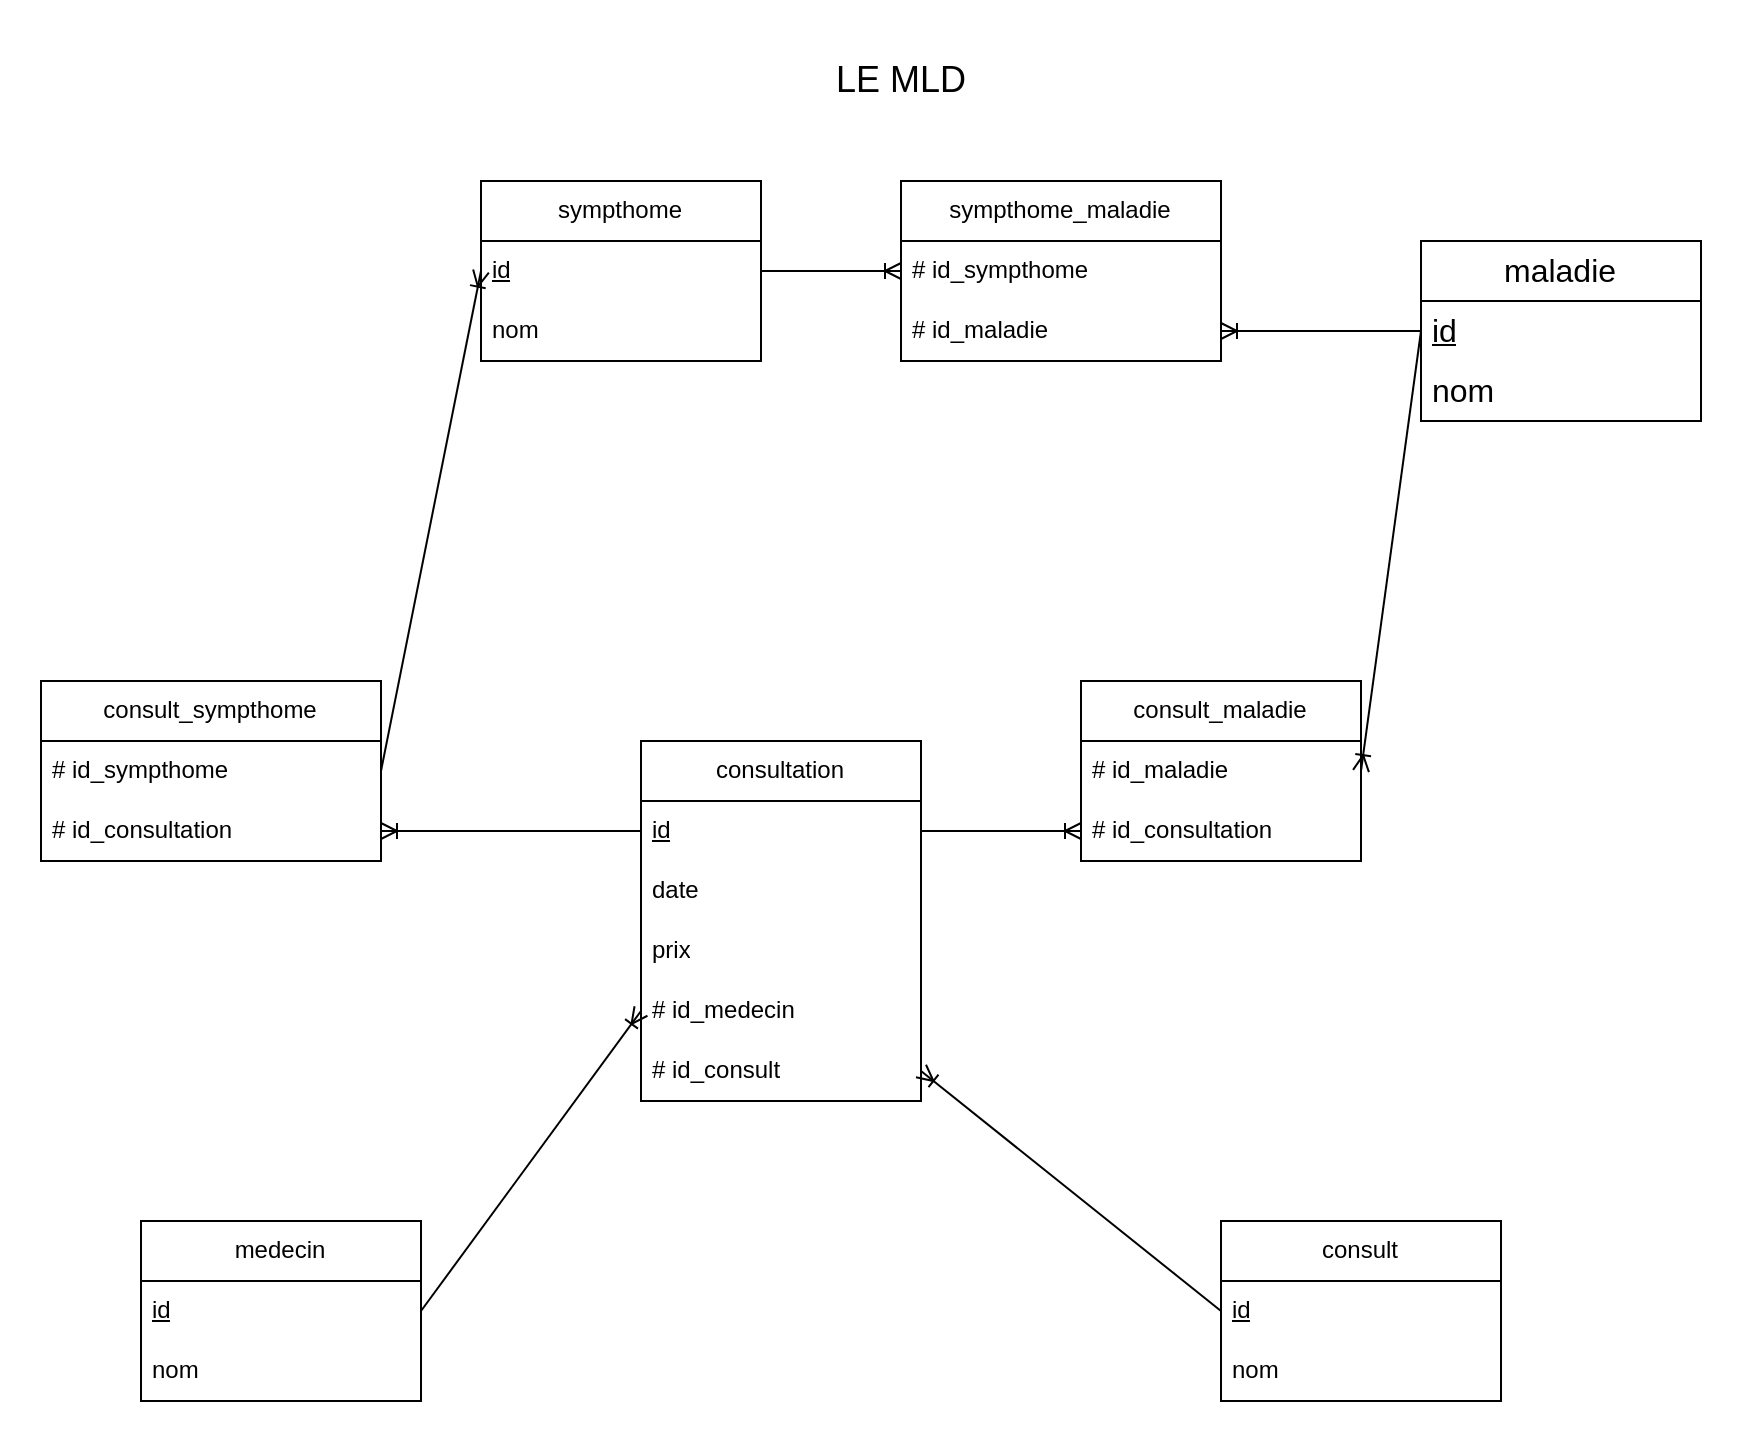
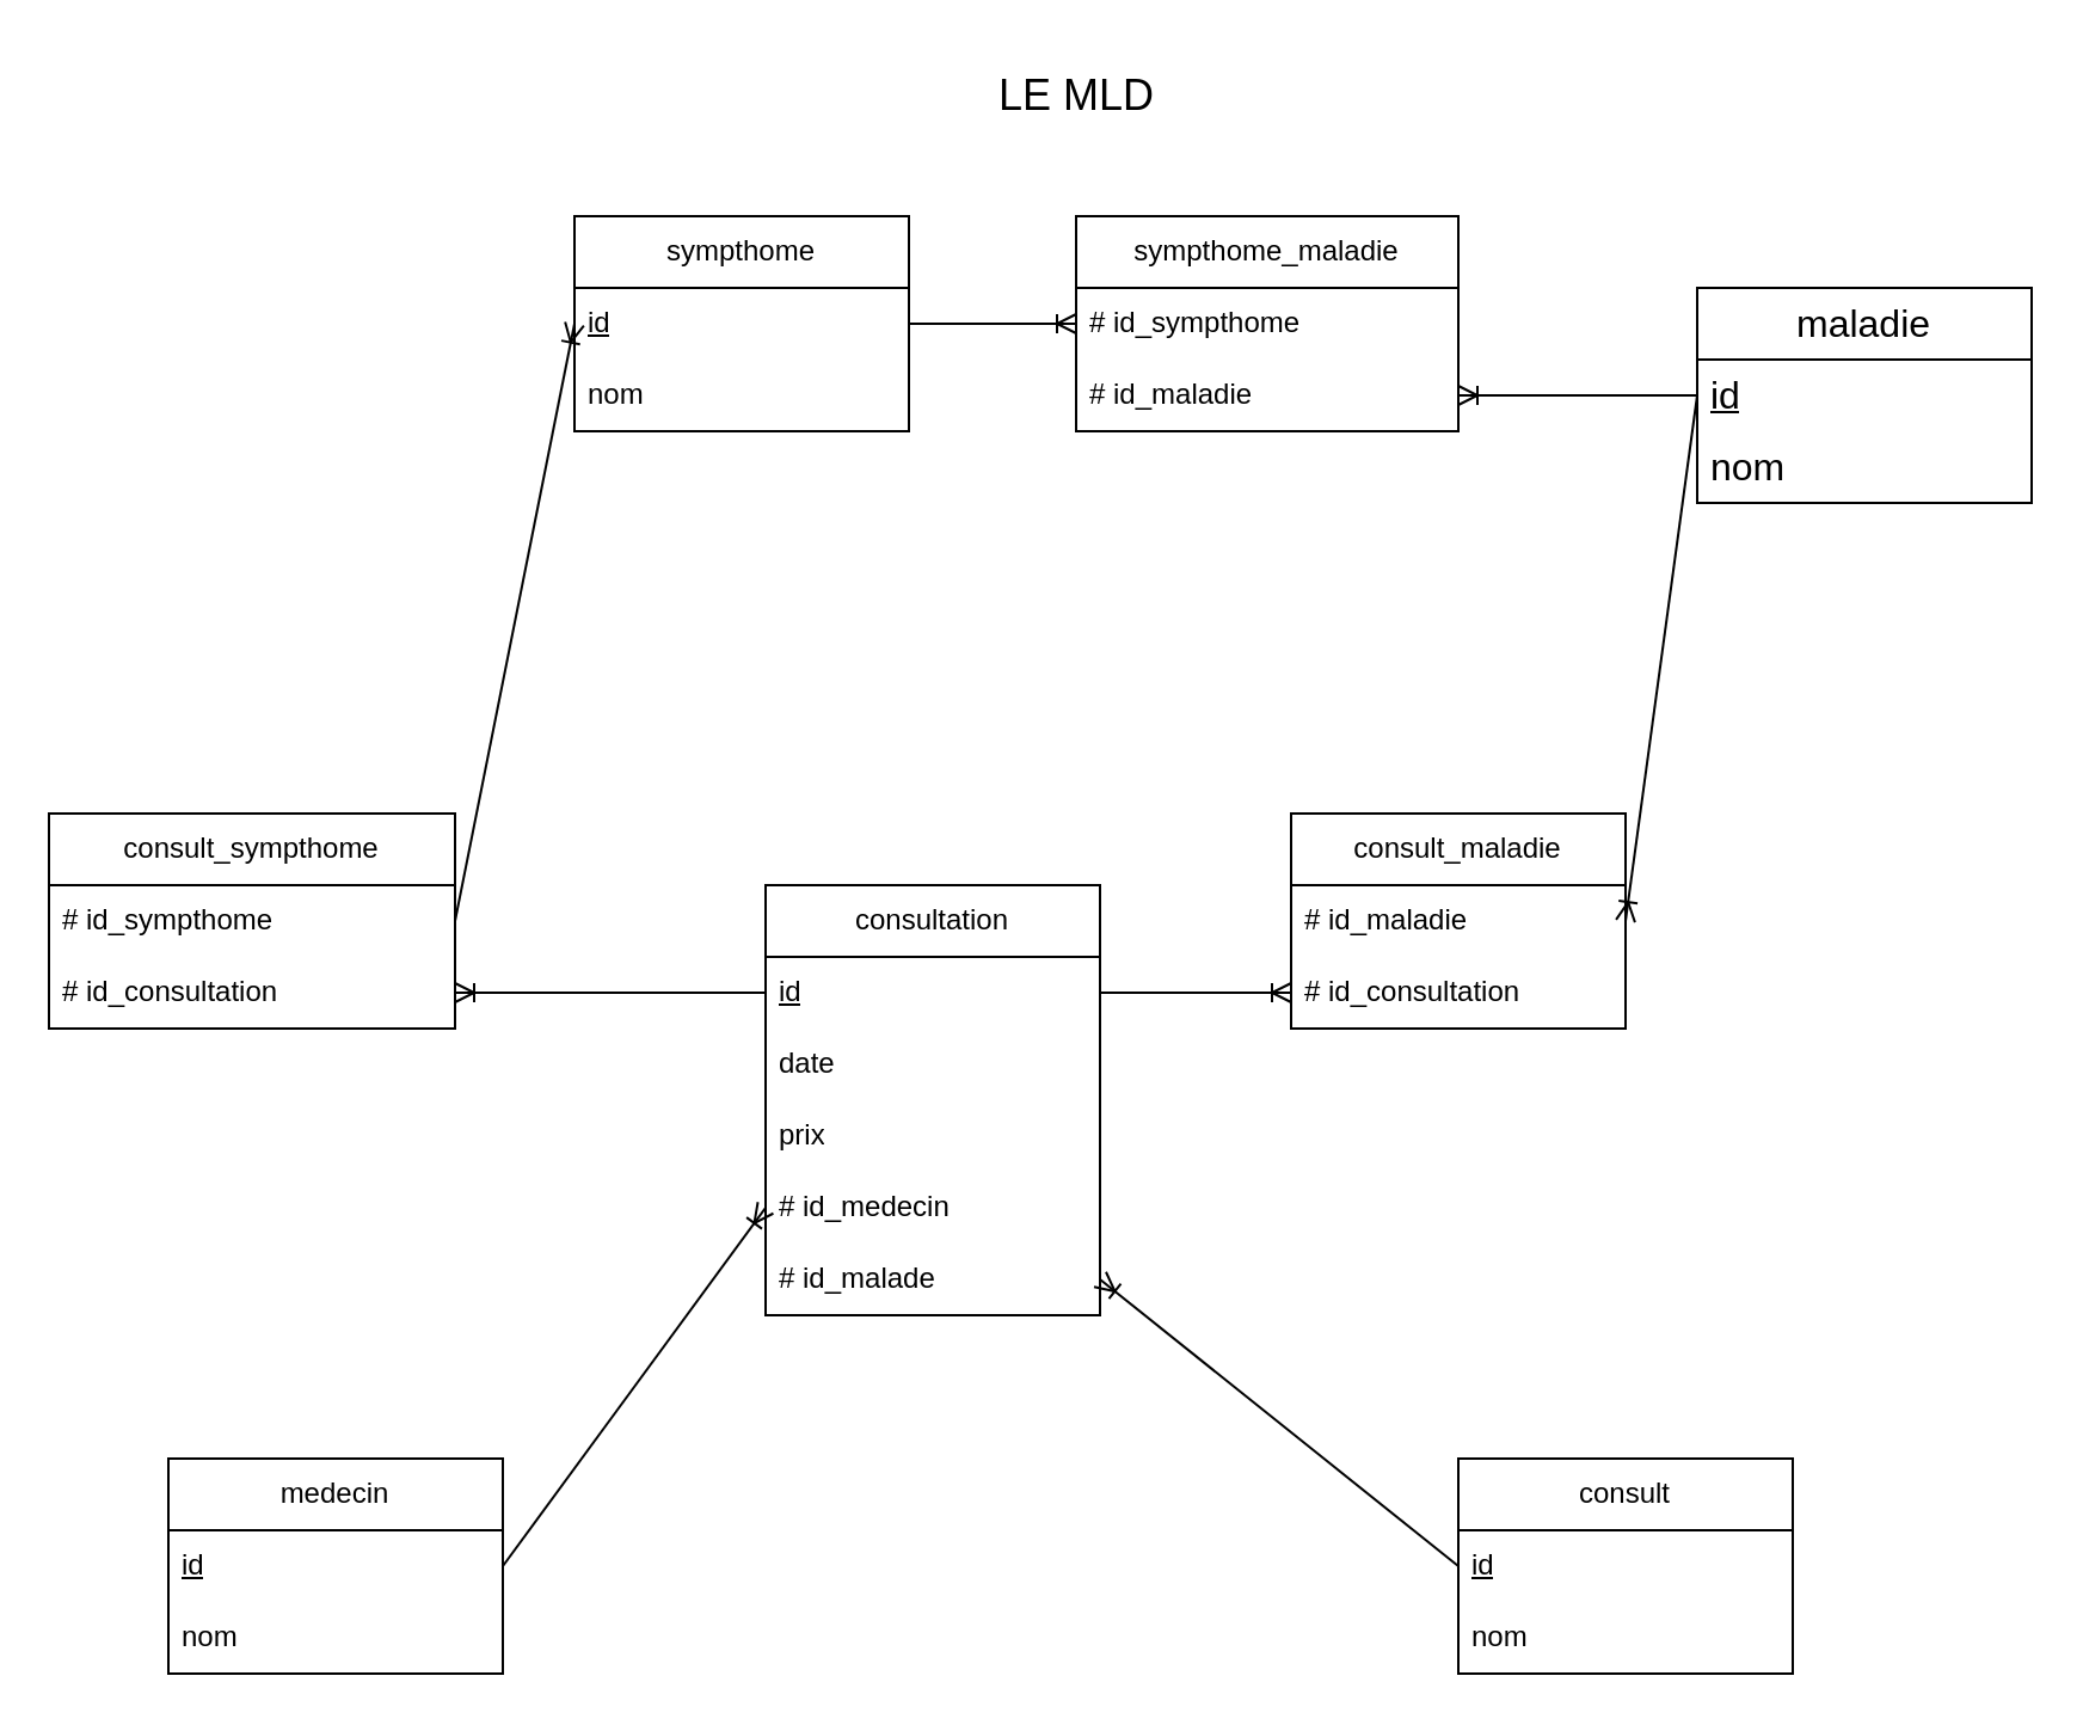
  <mxCell id="0" />
  <mxCell id="1" parent="0" />
  <mxCell id="2" value="&lt;font style=&quot;font-size: 18px;&quot;&gt;LE MLD&lt;/font&gt;" style="text;html=1;align=center;verticalAlign=middle;resizable=0;points=[];autosize=1;strokeColor=none;fillColor=none;fontSize=12;" parent="1" vertex="1"><mxGeometry x="405" y="20" width="90" height="40" as="geometry" /></mxCell>
  <mxCell id="3" value="&lt;font style=&quot;font-size: 12px;&quot;&gt;medecin&lt;/font&gt;" style="swimlane;fontStyle=0;childLayout=stackLayout;horizontal=1;startSize=30;horizontalStack=0;resizeParent=1;resizeParentMax=0;resizeLast=0;collapsible=1;marginBottom=0;whiteSpace=wrap;html=1;fontSize=12;" parent="1" vertex="1"><mxGeometry x="70" y="610" width="140" height="90" as="geometry" /></mxCell>
  <mxCell id="4" value="&lt;font style=&quot;font-size: 12px;&quot;&gt;&lt;u style=&quot;font-size: 12px;&quot;&gt;id&lt;/u&gt;&lt;/font&gt;" style="text;strokeColor=none;fillColor=none;align=left;verticalAlign=middle;spacingLeft=4;spacingRight=4;overflow=hidden;points=[[0,0.5],[1,0.5]];portConstraint=eastwest;rotatable=0;whiteSpace=wrap;html=1;fontSize=12;" parent="3" vertex="1"><mxGeometry y="30" width="140" height="30" as="geometry" /></mxCell>
  <mxCell id="5" value="&lt;font style=&quot;font-size: 12px;&quot;&gt;nom&lt;/font&gt;" style="text;strokeColor=none;fillColor=none;align=left;verticalAlign=middle;spacingLeft=4;spacingRight=4;overflow=hidden;points=[[0,0.5],[1,0.5]];portConstraint=eastwest;rotatable=0;whiteSpace=wrap;html=1;fontSize=12;" parent="3" vertex="1"><mxGeometry y="60" width="140" height="30" as="geometry" /></mxCell>
  <mxCell id="6" value="consultation" style="swimlane;fontStyle=0;childLayout=stackLayout;horizontal=1;startSize=30;horizontalStack=0;resizeParent=1;resizeParentMax=0;resizeLast=0;collapsible=1;marginBottom=0;whiteSpace=wrap;html=1;fontSize=12;" parent="1" vertex="1"><mxGeometry x="320" y="370" width="140" height="180" as="geometry" /></mxCell>
  <mxCell id="7" value="&lt;u style=&quot;font-size: 12px;&quot;&gt;id&lt;/u&gt;" style="text;strokeColor=none;fillColor=none;align=left;verticalAlign=middle;spacingLeft=4;spacingRight=4;overflow=hidden;points=[[0,0.5],[1,0.5]];portConstraint=eastwest;rotatable=0;whiteSpace=wrap;html=1;fontSize=12;" parent="6" vertex="1"><mxGeometry y="30" width="140" height="30" as="geometry" /></mxCell>
  <mxCell id="8" value="date" style="text;strokeColor=none;fillColor=none;align=left;verticalAlign=middle;spacingLeft=4;spacingRight=4;overflow=hidden;points=[[0,0.5],[1,0.5]];portConstraint=eastwest;rotatable=0;whiteSpace=wrap;html=1;fontSize=12;" parent="6" vertex="1"><mxGeometry y="60" width="140" height="30" as="geometry" /></mxCell>
  <mxCell id="9" value="prix" style="text;strokeColor=none;fillColor=none;align=left;verticalAlign=middle;spacingLeft=4;spacingRight=4;overflow=hidden;points=[[0,0.5],[1,0.5]];portConstraint=eastwest;rotatable=0;whiteSpace=wrap;html=1;fontSize=12;" parent="6" vertex="1"><mxGeometry y="90" width="140" height="30" as="geometry" /></mxCell>
  <mxCell id="10" value="# id_medecin" style="text;strokeColor=none;fillColor=none;align=left;verticalAlign=middle;spacingLeft=4;spacingRight=4;overflow=hidden;points=[[0,0.5],[1,0.5]];portConstraint=eastwest;rotatable=0;whiteSpace=wrap;html=1;fontSize=12;" parent="6" vertex="1"><mxGeometry y="120" width="140" height="30" as="geometry" /></mxCell>
- <mxCell id="11" value="# id_consult" style="text;strokeColor=none;fillColor=none;align=left;verticalAlign=middle;spacingLeft=4;spacingRight=4;overflow=hidden;points=[[0,0.5],[1,0.5]];portConstraint=eastwest;rotatable=0;whiteSpace=wrap;html=1;fontSize=12;" parent="6" vertex="1"><mxGeometry y="150" width="140" height="30" as="geometry" /></mxCell>
+ <mxCell id="11" value="# id_malade" style="text;strokeColor=none;fillColor=none;align=left;verticalAlign=middle;spacingLeft=4;spacingRight=4;overflow=hidden;points=[[0,0.5],[1,0.5]];portConstraint=eastwest;rotatable=0;whiteSpace=wrap;html=1;fontSize=12;" parent="6" vertex="1"><mxGeometry y="150" width="140" height="30" as="geometry" /></mxCell>
  <mxCell id="12" value="consult" style="swimlane;fontStyle=0;childLayout=stackLayout;horizontal=1;startSize=30;horizontalStack=0;resizeParent=1;resizeParentMax=0;resizeLast=0;collapsible=1;marginBottom=0;whiteSpace=wrap;html=1;fontSize=12;" parent="1" vertex="1"><mxGeometry x="610" y="610" width="140" height="90" as="geometry" /></mxCell>
  <mxCell id="13" value="&lt;u style=&quot;font-size: 12px;&quot;&gt;id&lt;/u&gt;" style="text;strokeColor=none;fillColor=none;align=left;verticalAlign=middle;spacingLeft=4;spacingRight=4;overflow=hidden;points=[[0,0.5],[1,0.5]];portConstraint=eastwest;rotatable=0;whiteSpace=wrap;html=1;fontSize=12;" parent="12" vertex="1"><mxGeometry y="30" width="140" height="30" as="geometry" /></mxCell>
  <mxCell id="14" value="nom" style="text;strokeColor=none;fillColor=none;align=left;verticalAlign=middle;spacingLeft=4;spacingRight=4;overflow=hidden;points=[[0,0.5],[1,0.5]];portConstraint=eastwest;rotatable=0;whiteSpace=wrap;html=1;fontSize=12;" parent="12" vertex="1"><mxGeometry y="60" width="140" height="30" as="geometry" /></mxCell>
  <mxCell id="15" style="edgeStyle=none;html=1;exitX=0;exitY=0.5;exitDx=0;exitDy=0;entryX=1;entryY=0.5;entryDx=0;entryDy=0;fontSize=12;endArrow=ERoneToMany;endFill=0;" parent="1" source="13" target="11" edge="1"><mxGeometry relative="1" as="geometry" /></mxCell>
  <mxCell id="16" style="edgeStyle=none;html=1;exitX=1;exitY=0.5;exitDx=0;exitDy=0;entryX=0;entryY=0.5;entryDx=0;entryDy=0;fontSize=12;endArrow=ERoneToMany;endFill=0;" parent="1" source="4" target="10" edge="1"><mxGeometry relative="1" as="geometry" /></mxCell>
  <mxCell id="17" value="sympthome" style="swimlane;fontStyle=0;childLayout=stackLayout;horizontal=1;startSize=30;horizontalStack=0;resizeParent=1;resizeParentMax=0;resizeLast=0;collapsible=1;marginBottom=0;whiteSpace=wrap;html=1;fontSize=12;" parent="1" vertex="1"><mxGeometry x="240" y="90" width="140" height="90" as="geometry" /></mxCell>
  <mxCell id="18" value="&lt;u style=&quot;font-size: 12px;&quot;&gt;id&lt;/u&gt;" style="text;strokeColor=none;fillColor=none;align=left;verticalAlign=middle;spacingLeft=4;spacingRight=4;overflow=hidden;points=[[0,0.5],[1,0.5]];portConstraint=eastwest;rotatable=0;whiteSpace=wrap;html=1;fontSize=12;" parent="17" vertex="1"><mxGeometry y="30" width="140" height="30" as="geometry" /></mxCell>
  <mxCell id="19" value="nom" style="text;strokeColor=none;fillColor=none;align=left;verticalAlign=middle;spacingLeft=4;spacingRight=4;overflow=hidden;points=[[0,0.5],[1,0.5]];portConstraint=eastwest;rotatable=0;whiteSpace=wrap;html=1;fontSize=12;" parent="17" vertex="1"><mxGeometry y="60" width="140" height="30" as="geometry" /></mxCell>
  <mxCell id="20" value="maladie" style="swimlane;fontStyle=0;childLayout=stackLayout;horizontal=1;startSize=30;horizontalStack=0;resizeParent=1;resizeParentMax=0;resizeLast=0;collapsible=1;marginBottom=0;whiteSpace=wrap;html=1;fontSize=16;" parent="1" vertex="1"><mxGeometry x="710" y="120" width="140" height="90" as="geometry" /></mxCell>
  <mxCell id="21" value="&lt;u&gt;id&lt;/u&gt;" style="text;strokeColor=none;fillColor=none;align=left;verticalAlign=middle;spacingLeft=4;spacingRight=4;overflow=hidden;points=[[0,0.5],[1,0.5]];portConstraint=eastwest;rotatable=0;whiteSpace=wrap;html=1;fontSize=16;" parent="20" vertex="1"><mxGeometry y="30" width="140" height="30" as="geometry" /></mxCell>
  <mxCell id="22" value="nom" style="text;strokeColor=none;fillColor=none;align=left;verticalAlign=middle;spacingLeft=4;spacingRight=4;overflow=hidden;points=[[0,0.5],[1,0.5]];portConstraint=eastwest;rotatable=0;whiteSpace=wrap;html=1;fontSize=16;" parent="20" vertex="1"><mxGeometry y="60" width="140" height="30" as="geometry" /></mxCell>
  <mxCell id="23" value="sympthome_maladie" style="swimlane;fontStyle=0;childLayout=stackLayout;horizontal=1;startSize=30;horizontalStack=0;resizeParent=1;resizeParentMax=0;resizeLast=0;collapsible=1;marginBottom=0;whiteSpace=wrap;html=1;fontSize=12;" parent="1" vertex="1"><mxGeometry x="450" y="90" width="160" height="90" as="geometry" /></mxCell>
  <mxCell id="24" value="# id_sympthome" style="text;strokeColor=none;fillColor=none;align=left;verticalAlign=middle;spacingLeft=4;spacingRight=4;overflow=hidden;points=[[0,0.5],[1,0.5]];portConstraint=eastwest;rotatable=0;whiteSpace=wrap;html=1;fontSize=12;" parent="23" vertex="1"><mxGeometry y="30" width="160" height="30" as="geometry" /></mxCell>
  <mxCell id="25" value="# id_maladie" style="text;strokeColor=none;fillColor=none;align=left;verticalAlign=middle;spacingLeft=4;spacingRight=4;overflow=hidden;points=[[0,0.5],[1,0.5]];portConstraint=eastwest;rotatable=0;whiteSpace=wrap;html=1;fontSize=12;" parent="23" vertex="1"><mxGeometry y="60" width="160" height="30" as="geometry" /></mxCell>
  <mxCell id="26" style="edgeStyle=none;html=1;exitX=1;exitY=0.5;exitDx=0;exitDy=0;entryX=0;entryY=0.5;entryDx=0;entryDy=0;fontSize=12;endArrow=ERoneToMany;endFill=0;" parent="1" source="18" target="24" edge="1"><mxGeometry relative="1" as="geometry" /></mxCell>
  <mxCell id="27" style="edgeStyle=none;html=1;exitX=0;exitY=0.5;exitDx=0;exitDy=0;entryX=1;entryY=0.5;entryDx=0;entryDy=0;fontSize=12;endArrow=ERoneToMany;endFill=0;" parent="1" source="21" target="25" edge="1"><mxGeometry relative="1" as="geometry" /></mxCell>
  <mxCell id="28" value="consult_sympthome" style="swimlane;fontStyle=0;childLayout=stackLayout;horizontal=1;startSize=30;horizontalStack=0;resizeParent=1;resizeParentMax=0;resizeLast=0;collapsible=1;marginBottom=0;whiteSpace=wrap;html=1;fontSize=12;" parent="1" vertex="1"><mxGeometry x="20" y="340" width="170" height="90" as="geometry" /></mxCell>
  <mxCell id="29" value="# id_sympthome" style="text;strokeColor=none;fillColor=none;align=left;verticalAlign=middle;spacingLeft=4;spacingRight=4;overflow=hidden;points=[[0,0.5],[1,0.5]];portConstraint=eastwest;rotatable=0;whiteSpace=wrap;html=1;fontSize=12;" parent="28" vertex="1"><mxGeometry y="30" width="170" height="30" as="geometry" /></mxCell>
  <mxCell id="30" value="# id_consultation" style="text;strokeColor=none;fillColor=none;align=left;verticalAlign=middle;spacingLeft=4;spacingRight=4;overflow=hidden;points=[[0,0.5],[1,0.5]];portConstraint=eastwest;rotatable=0;whiteSpace=wrap;html=1;fontSize=12;" parent="28" vertex="1"><mxGeometry y="60" width="170" height="30" as="geometry" /></mxCell>
  <mxCell id="31" style="edgeStyle=none;html=1;exitX=0;exitY=0.5;exitDx=0;exitDy=0;entryX=1;entryY=0.5;entryDx=0;entryDy=0;fontSize=12;endArrow=ERoneToMany;endFill=0;" parent="1" source="7" target="30" edge="1"><mxGeometry relative="1" as="geometry" /></mxCell>
  <mxCell id="32" value="consult_maladie" style="swimlane;fontStyle=0;childLayout=stackLayout;horizontal=1;startSize=30;horizontalStack=0;resizeParent=1;resizeParentMax=0;resizeLast=0;collapsible=1;marginBottom=0;whiteSpace=wrap;html=1;fontSize=12;" parent="1" vertex="1"><mxGeometry x="540" y="340" width="140" height="90" as="geometry" /></mxCell>
  <mxCell id="33" value="# id_maladie" style="text;strokeColor=none;fillColor=none;align=left;verticalAlign=middle;spacingLeft=4;spacingRight=4;overflow=hidden;points=[[0,0.5],[1,0.5]];portConstraint=eastwest;rotatable=0;whiteSpace=wrap;html=1;fontSize=12;" parent="32" vertex="1"><mxGeometry y="30" width="140" height="30" as="geometry" /></mxCell>
  <mxCell id="34" value="# id_consultation" style="text;strokeColor=none;fillColor=none;align=left;verticalAlign=middle;spacingLeft=4;spacingRight=4;overflow=hidden;points=[[0,0.5],[1,0.5]];portConstraint=eastwest;rotatable=0;whiteSpace=wrap;html=1;fontSize=12;" parent="32" vertex="1"><mxGeometry y="60" width="140" height="30" as="geometry" /></mxCell>
  <mxCell id="35" style="edgeStyle=none;html=1;exitX=0;exitY=0.5;exitDx=0;exitDy=0;entryX=1;entryY=0.5;entryDx=0;entryDy=0;fontSize=12;endArrow=ERoneToMany;endFill=0;" parent="1" source="21" target="33" edge="1"><mxGeometry relative="1" as="geometry" /></mxCell>
  <mxCell id="36" style="edgeStyle=none;html=1;exitX=1;exitY=0.5;exitDx=0;exitDy=0;entryX=0;entryY=0.5;entryDx=0;entryDy=0;fontSize=12;endArrow=ERoneToMany;endFill=0;" parent="1" source="7" target="34" edge="1"><mxGeometry relative="1" as="geometry" /></mxCell>
  <mxCell id="37" style="edgeStyle=none;html=1;exitX=1;exitY=0.5;exitDx=0;exitDy=0;entryX=0;entryY=0.5;entryDx=0;entryDy=0;fontSize=12;endArrow=ERoneToMany;endFill=0;" parent="1" source="29" target="18" edge="1"><mxGeometry relative="1" as="geometry" /></mxCell>
